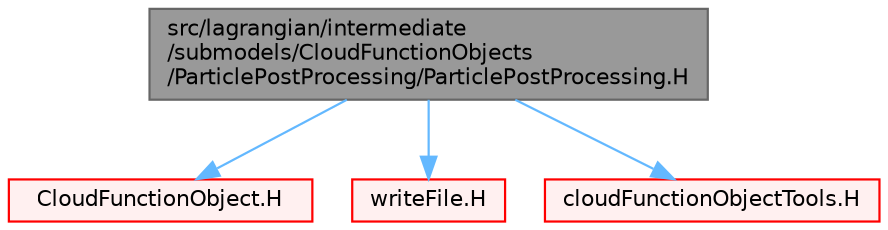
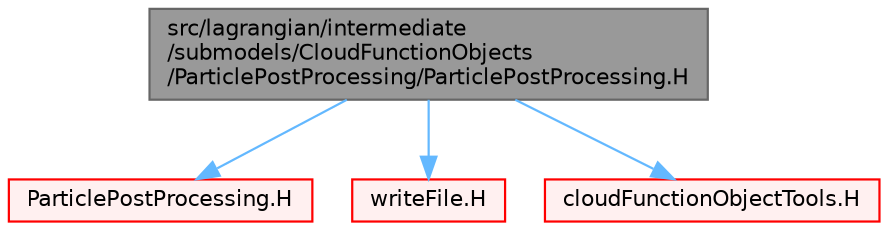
  digraph {
    node [color=red fillcolor="#FFF0F0" fontname=Helvetica fontsize=10 shape=box style=filled]
    edge [color=steelblue1 fontname=Helvetica fontsize=10 labelfontname=Helvetica labelfontsize=10 style=solid]
    n1 [color=gray40 fillcolor=grey60 fontcolor=black height=0.2 label="src/lagrangian/intermediate\l/submodels/CloudFunctionObjects\l/ParticlePostProcessing/ParticlePostProcessing.H" width=0.4]
-   n2 [height=0.2 label="CloudFunctionObject.H" width=0.4]
+   n2 [height=0.2 label="ParticlePostProcessing.H" width=0.4]
    n3 [height=0.2 label="writeFile.H" width=0.4]
    n4 [height=0.2 label="cloudFunctionObjectTools.H" width=0.4]
    n1 -> n2
    n1 -> n3
    n1 -> n4
  }
